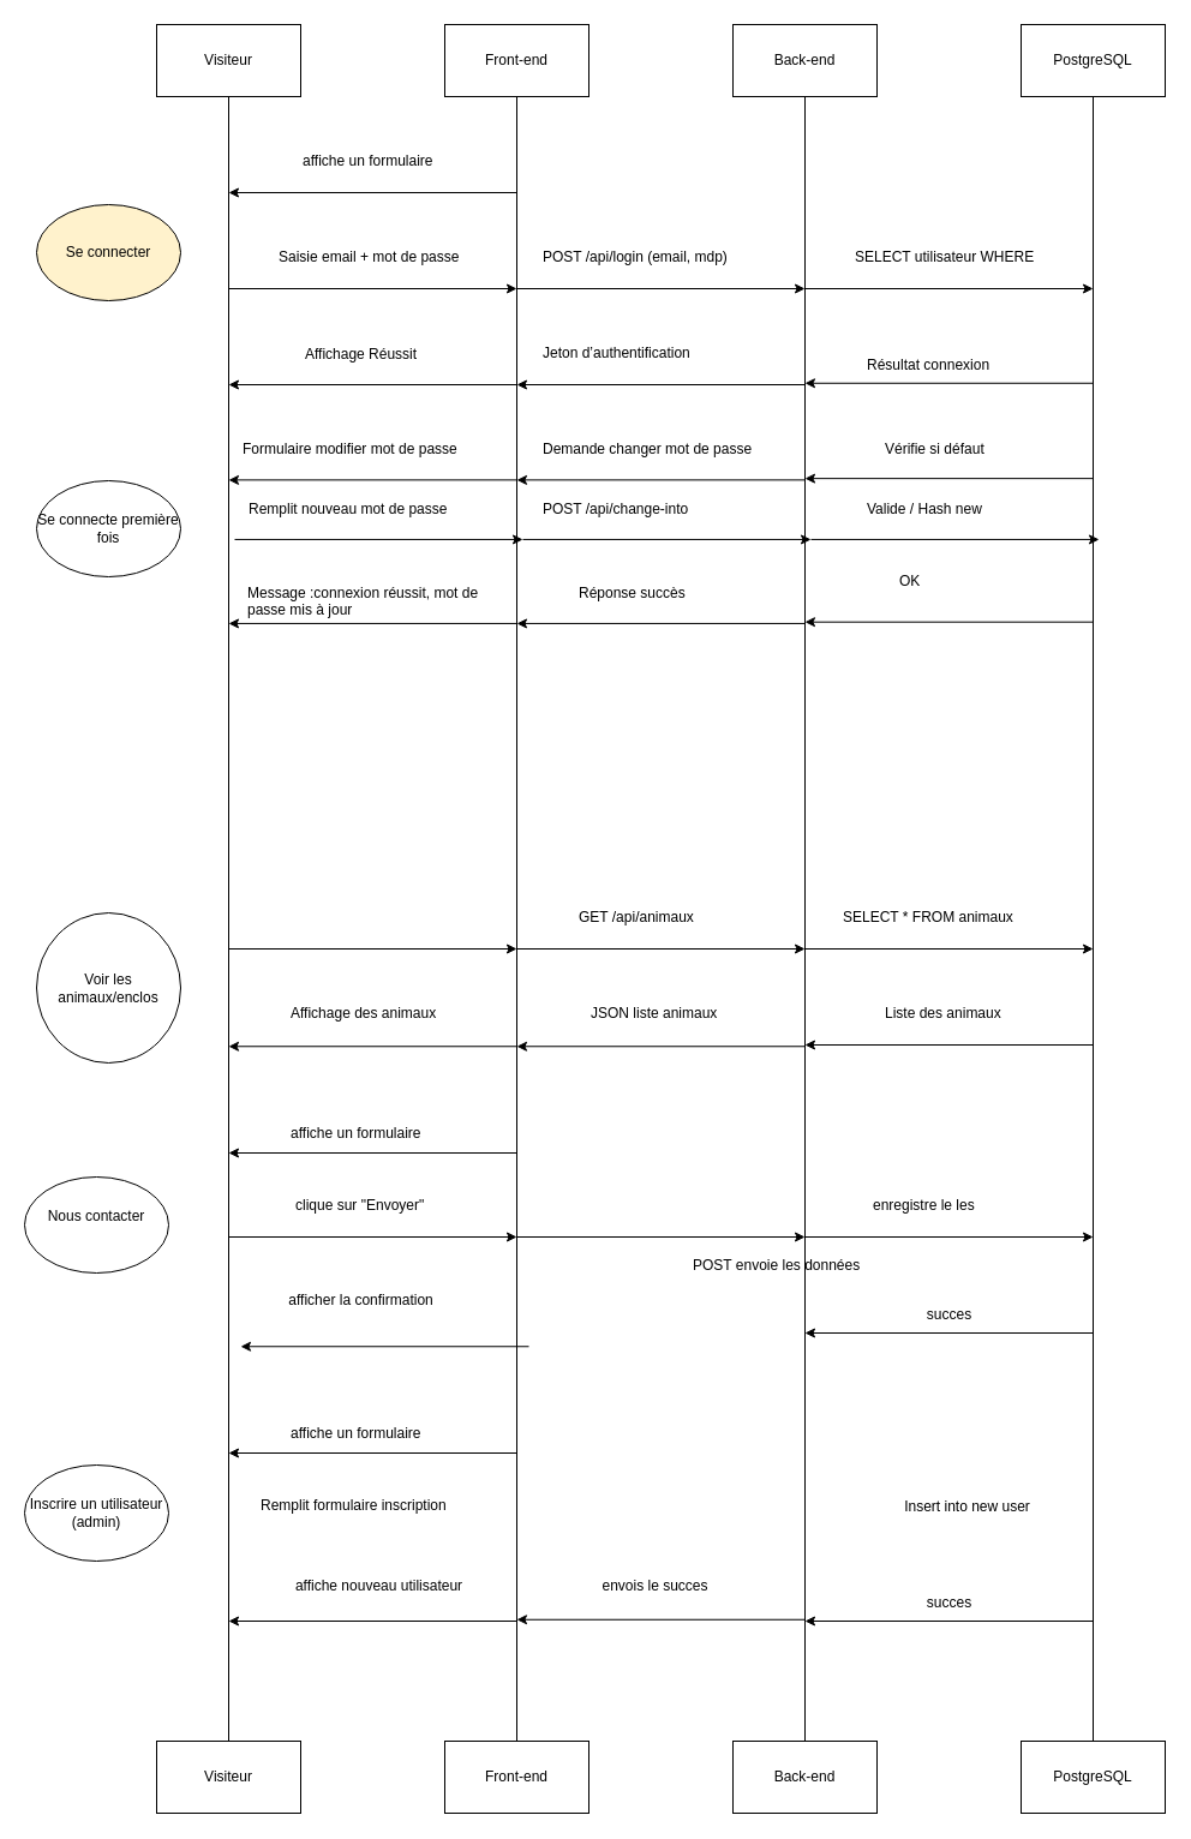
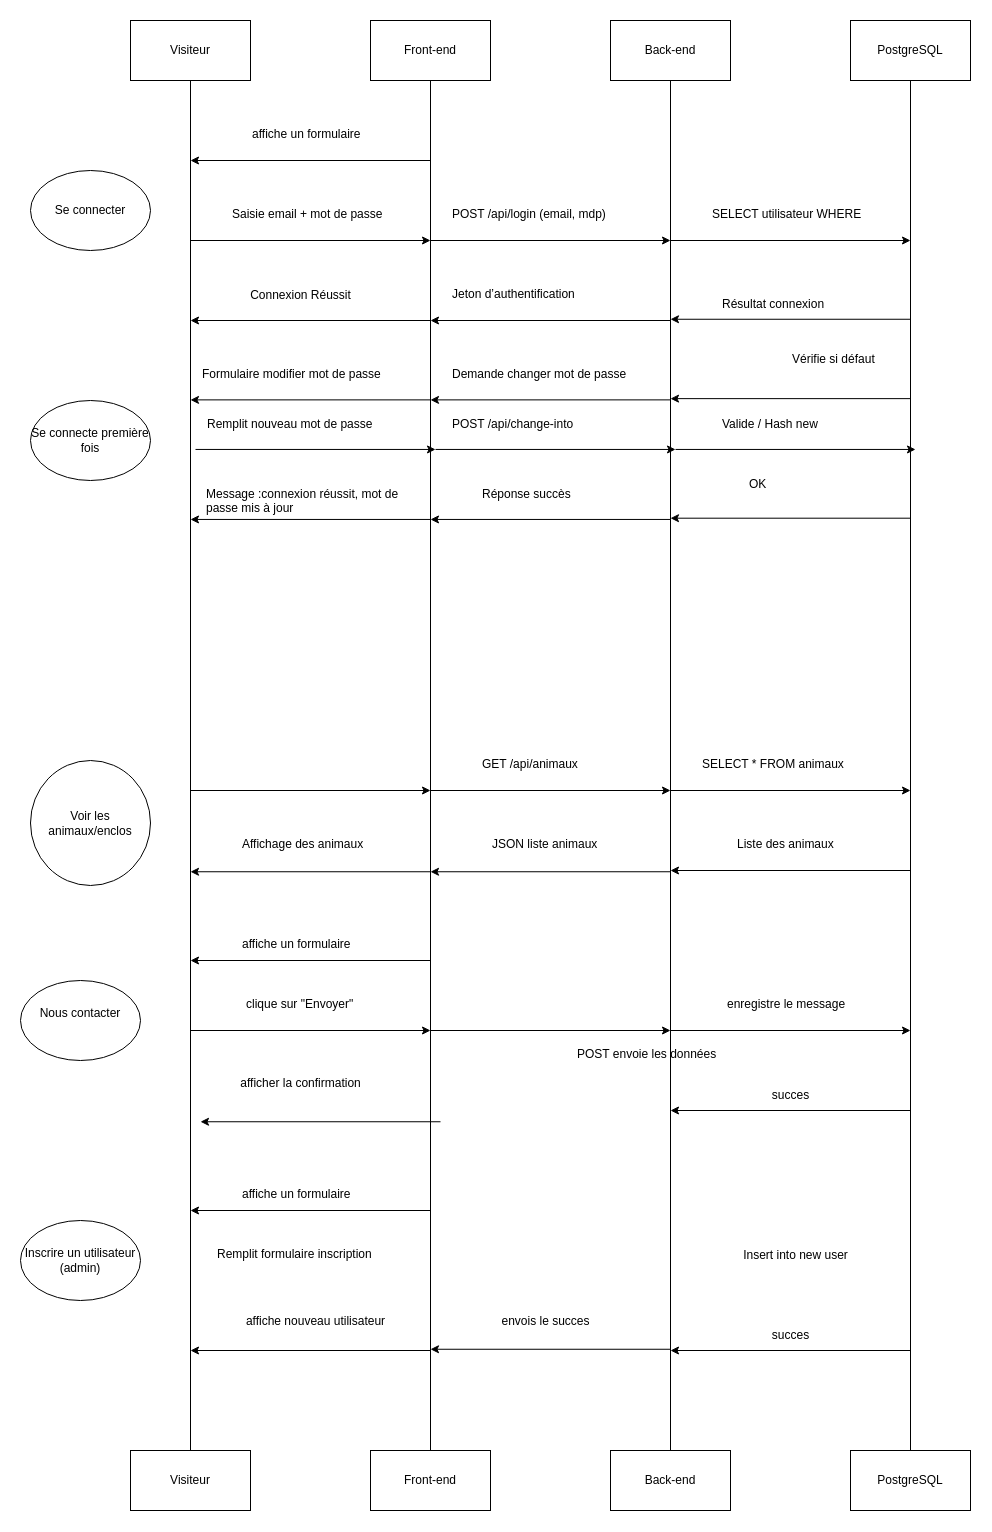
  <mxCell id="0" />
  <mxCell id="1" parent="0" />
- <mxCell id="2" value="Se connecter" style="ellipse;whiteSpace=wrap;html=1;fillColor=#fff2cc;" vertex="1" parent="1"><mxGeometry x="30" y="170" width="120" height="80" as="geometry" /></mxCell>
+ <mxCell id="2" value="Se connecter" style="ellipse;whiteSpace=wrap;html=1;" vertex="1" parent="1"><mxGeometry x="30" y="170" width="120" height="80" as="geometry" /></mxCell>
  <mxCell id="3" value="Visiteur" style="rounded=0;whiteSpace=wrap;html=1;" vertex="1" parent="1"><mxGeometry x="130" y="20" width="120" height="60" as="geometry" /></mxCell>
  <mxCell id="4" value="Front-end" style="rounded=0;whiteSpace=wrap;html=1;" vertex="1" parent="1"><mxGeometry x="370" y="20" width="120" height="60" as="geometry" /></mxCell>
  <mxCell id="5" value="Back-end" style="rounded=0;whiteSpace=wrap;html=1;" vertex="1" parent="1"><mxGeometry x="610" y="20" width="120" height="60" as="geometry" /></mxCell>
  <mxCell id="6" value="PostgreSQL" style="rounded=0;whiteSpace=wrap;html=1;" vertex="1" parent="1"><mxGeometry x="850" y="20" width="120" height="60" as="geometry" /></mxCell>
  <mxCell id="7" value="Saisie email + mot de passe" style="text;whiteSpace=wrap;" vertex="1" parent="1"><mxGeometry x="230" y="200" width="180" height="40" as="geometry" /></mxCell>
  <mxCell id="8" value="POST /api/login (email, mdp)" style="text;whiteSpace=wrap;" vertex="1" parent="1"><mxGeometry x="450" y="200" width="190" height="40" as="geometry" /></mxCell>
  <mxCell id="9" value="SELECT utilisateur WHERE" style="text;whiteSpace=wrap;" vertex="1" parent="1"><mxGeometry x="710" y="200" width="180" height="40" as="geometry" /></mxCell>
  <mxCell id="10" value="Résultat connexion" style="text;whiteSpace=wrap;" vertex="1" parent="1"><mxGeometry x="720" y="290" width="130" height="40" as="geometry" /></mxCell>
  <mxCell id="11" value="Jeton d’authentification" style="text;whiteSpace=wrap;" vertex="1" parent="1"><mxGeometry x="450" y="280" width="160" height="40" as="geometry" /></mxCell>
- <mxCell id="12" value="Affichage Réussit" style="text;html=1;align=center;verticalAlign=middle;resizable=0;points=[];autosize=1;strokeColor=none;fillColor=none;" vertex="1" parent="1"><mxGeometry x="240" y="280" width="120" height="30" as="geometry" /></mxCell>
+ <mxCell id="12" value="Connexion Réussit" style="text;html=1;align=center;verticalAlign=middle;resizable=0;points=[];autosize=1;strokeColor=none;fillColor=none;" vertex="1" parent="1"><mxGeometry x="240" y="280" width="120" height="30" as="geometry" /></mxCell>
  <mxCell id="13" value="Visiteur" style="rounded=0;whiteSpace=wrap;html=1;" vertex="1" parent="1"><mxGeometry x="130" y="1450" width="120" height="60" as="geometry" /></mxCell>
  <mxCell id="14" value="Front-end" style="rounded=0;whiteSpace=wrap;html=1;" vertex="1" parent="1"><mxGeometry x="370" y="1450" width="120" height="60" as="geometry" /></mxCell>
  <mxCell id="15" value="Back-end" style="rounded=0;whiteSpace=wrap;html=1;" vertex="1" parent="1"><mxGeometry x="610" y="1450" width="120" height="60" as="geometry" /></mxCell>
  <mxCell id="16" value="PostgreSQL" style="rounded=0;whiteSpace=wrap;html=1;" vertex="1" parent="1"><mxGeometry x="850" y="1450" width="120" height="60" as="geometry" /></mxCell>
  <mxCell id="17" value="" style="endArrow=none;html=1;rounded=0;entryX=0.5;entryY=1;entryDx=0;entryDy=0;" edge="1" parent="1" source="13" target="3"><mxGeometry width="50" height="50" relative="1" as="geometry"><mxPoint x="160" y="340" as="sourcePoint" /><mxPoint x="210" y="290" as="targetPoint" /></mxGeometry></mxCell>
  <mxCell id="18" value="" style="endArrow=none;html=1;rounded=0;entryX=0.5;entryY=1;entryDx=0;entryDy=0;exitX=0.5;exitY=0;exitDx=0;exitDy=0;" edge="1" parent="1" source="14" target="4"><mxGeometry width="50" height="50" relative="1" as="geometry"><mxPoint x="420" y="510" as="sourcePoint" /><mxPoint x="420" y="180" as="targetPoint" /></mxGeometry></mxCell>
  <mxCell id="19" value="" style="endArrow=none;html=1;rounded=0;entryX=0.5;entryY=1;entryDx=0;entryDy=0;exitX=0.5;exitY=0;exitDx=0;exitDy=0;" edge="1" parent="1" source="15" target="5"><mxGeometry width="50" height="50" relative="1" as="geometry"><mxPoint x="440" y="500" as="sourcePoint" /><mxPoint x="440" y="170" as="targetPoint" /></mxGeometry></mxCell>
  <mxCell id="20" value="" style="endArrow=none;html=1;rounded=0;entryX=0.5;entryY=1;entryDx=0;entryDy=0;exitX=0.5;exitY=0;exitDx=0;exitDy=0;" edge="1" parent="1" source="16" target="6"><mxGeometry width="50" height="50" relative="1" as="geometry"><mxPoint x="680" y="500" as="sourcePoint" /><mxPoint x="680" y="170" as="targetPoint" /></mxGeometry></mxCell>
  <mxCell id="21" value="" style="endArrow=classic;html=1;rounded=0;" edge="1" parent="1"><mxGeometry width="50" height="50" relative="1" as="geometry"><mxPoint x="190" y="240" as="sourcePoint" /><mxPoint x="430" y="240" as="targetPoint" /></mxGeometry></mxCell>
  <mxCell id="22" value="" style="endArrow=classic;html=1;rounded=0;" edge="1" parent="1"><mxGeometry width="50" height="50" relative="1" as="geometry"><mxPoint x="430" y="240" as="sourcePoint" /><mxPoint x="670" y="240" as="targetPoint" /></mxGeometry></mxCell>
  <mxCell id="23" value="" style="endArrow=classic;html=1;rounded=0;" edge="1" parent="1"><mxGeometry width="50" height="50" relative="1" as="geometry"><mxPoint x="670" y="240" as="sourcePoint" /><mxPoint x="910" y="240" as="targetPoint" /></mxGeometry></mxCell>
  <mxCell id="24" value="" style="endArrow=classic;html=1;rounded=0;" edge="1" parent="1"><mxGeometry width="50" height="50" relative="1" as="geometry"><mxPoint x="670" y="320" as="sourcePoint" /><mxPoint x="430" y="320" as="targetPoint" /></mxGeometry></mxCell>
  <mxCell id="25" value="" style="endArrow=classic;html=1;rounded=0;" edge="1" parent="1"><mxGeometry width="50" height="50" relative="1" as="geometry"><mxPoint x="910" y="318.75" as="sourcePoint" /><mxPoint x="670" y="318.75" as="targetPoint" /></mxGeometry></mxCell>
  <mxCell id="26" value="" style="endArrow=classic;html=1;rounded=0;" edge="1" parent="1"><mxGeometry width="50" height="50" relative="1" as="geometry"><mxPoint x="430" y="320" as="sourcePoint" /><mxPoint x="190" y="320" as="targetPoint" /></mxGeometry></mxCell>
  <mxCell id="27" value="GET /api/animaux" style="text;whiteSpace=wrap;" vertex="1" parent="1"><mxGeometry x="480" y="750" width="130" height="40" as="geometry" /></mxCell>
  <mxCell id="28" value="SELECT * FROM animaux" style="text;whiteSpace=wrap;" vertex="1" parent="1"><mxGeometry x="700" y="750" width="180" height="40" as="geometry" /></mxCell>
  <mxCell id="29" value="Liste des animaux" style="text;whiteSpace=wrap;" vertex="1" parent="1"><mxGeometry x="735" y="830" width="130" height="40" as="geometry" /></mxCell>
  <mxCell id="30" value="JSON liste animaux" style="text;whiteSpace=wrap;" vertex="1" parent="1"><mxGeometry x="490" y="830" width="140" height="40" as="geometry" /></mxCell>
  <mxCell id="31" value="Affichage des animaux" style="text;whiteSpace=wrap;" vertex="1" parent="1"><mxGeometry x="240" y="830" width="150" height="40" as="geometry" /></mxCell>
  <mxCell id="32" value="Voir les animaux/enclos" style="ellipse;whiteSpace=wrap;html=1;" vertex="1" parent="1"><mxGeometry x="30" y="760" width="120" height="125" as="geometry" /></mxCell>
  <mxCell id="33" value="" style="endArrow=classic;html=1;rounded=0;" edge="1" parent="1"><mxGeometry width="50" height="50" relative="1" as="geometry"><mxPoint x="190" y="790" as="sourcePoint" /><mxPoint x="430" y="790" as="targetPoint" /></mxGeometry></mxCell>
  <mxCell id="34" value="" style="endArrow=classic;html=1;rounded=0;" edge="1" parent="1"><mxGeometry width="50" height="50" relative="1" as="geometry"><mxPoint x="430" y="790" as="sourcePoint" /><mxPoint x="670" y="790" as="targetPoint" /></mxGeometry></mxCell>
  <mxCell id="35" value="" style="endArrow=classic;html=1;rounded=0;" edge="1" parent="1"><mxGeometry width="50" height="50" relative="1" as="geometry"><mxPoint x="670" y="790" as="sourcePoint" /><mxPoint x="910" y="790" as="targetPoint" /></mxGeometry></mxCell>
  <mxCell id="36" value="" style="endArrow=classic;html=1;rounded=0;" edge="1" parent="1"><mxGeometry width="50" height="50" relative="1" as="geometry"><mxPoint x="670" y="871.25" as="sourcePoint" /><mxPoint x="430" y="871.25" as="targetPoint" /></mxGeometry></mxCell>
  <mxCell id="37" value="" style="endArrow=classic;html=1;rounded=0;" edge="1" parent="1"><mxGeometry width="50" height="50" relative="1" as="geometry"><mxPoint x="910" y="870" as="sourcePoint" /><mxPoint x="670" y="870" as="targetPoint" /></mxGeometry></mxCell>
  <mxCell id="38" value="" style="endArrow=classic;html=1;rounded=0;" edge="1" parent="1"><mxGeometry width="50" height="50" relative="1" as="geometry"><mxPoint x="430" y="871.25" as="sourcePoint" /><mxPoint x="190" y="871.25" as="targetPoint" /></mxGeometry></mxCell>
  <mxCell id="39" value="&#10;Nous contacter&#10;&#10;" style="ellipse;whiteSpace=wrap;html=1;" vertex="1" parent="1"><mxGeometry x="20" y="980" width="120" height="80" as="geometry" /></mxCell>
  <mxCell id="40" value="affiche un formulaire" style="text;whiteSpace=wrap;html=1;" vertex="1" parent="1"><mxGeometry x="240" y="930" width="140" height="40" as="geometry" /></mxCell>
  <mxCell id="41" value="clique sur &quot;Envoyer&quot;" style="text;whiteSpace=wrap;html=1;" vertex="1" parent="1"><mxGeometry x="244" y="990" width="140" height="30" as="geometry" /></mxCell>
  <mxCell id="42" value="POST envoie les données" style="text;whiteSpace=wrap;html=1;" vertex="1" parent="1"><mxGeometry x="575" y="1040" width="160" height="30" as="geometry" /></mxCell>
- <mxCell id="43" value="enregistre le les" style="text;whiteSpace=wrap;html=1;" vertex="1" parent="1"><mxGeometry x="725" y="990" width="150" height="30" as="geometry" /></mxCell>
+ <mxCell id="43" value="enregistre le message" style="text;whiteSpace=wrap;html=1;" vertex="1" parent="1"><mxGeometry x="725" y="990" width="150" height="30" as="geometry" /></mxCell>
  <mxCell id="44" value="succes" style="text;html=1;align=center;verticalAlign=middle;resizable=0;points=[];autosize=1;strokeColor=none;fillColor=none;" vertex="1" parent="1"><mxGeometry x="760" y="1080" width="60" height="30" as="geometry" /></mxCell>
  <mxCell id="45" value="envois le succes" style="text;html=1;align=center;verticalAlign=middle;resizable=0;points=[];autosize=1;strokeColor=none;fillColor=none;" vertex="1" parent="1"><mxGeometry x="490" y="1305.5" width="110" height="30" as="geometry" /></mxCell>
  <mxCell id="46" value="afficher la confirmation" style="text;html=1;align=center;verticalAlign=middle;resizable=0;points=[];autosize=1;strokeColor=none;fillColor=none;" vertex="1" parent="1"><mxGeometry x="230" y="1068" width="140" height="30" as="geometry" /></mxCell>
  <mxCell id="47" value="" style="endArrow=classic;html=1;rounded=0;" edge="1" parent="1"><mxGeometry width="50" height="50" relative="1" as="geometry"><mxPoint x="430" y="1030" as="sourcePoint" /><mxPoint x="670" y="1030" as="targetPoint" /></mxGeometry></mxCell>
  <mxCell id="48" value="" style="endArrow=classic;html=1;rounded=0;" edge="1" parent="1"><mxGeometry width="50" height="50" relative="1" as="geometry"><mxPoint x="670" y="1030" as="sourcePoint" /><mxPoint x="910" y="1030" as="targetPoint" /></mxGeometry></mxCell>
  <mxCell id="49" value="" style="endArrow=classic;html=1;rounded=0;" edge="1" parent="1"><mxGeometry width="50" height="50" relative="1" as="geometry"><mxPoint x="190" y="1030" as="sourcePoint" /><mxPoint x="430" y="1030" as="targetPoint" /></mxGeometry></mxCell>
  <mxCell id="50" value="" style="endArrow=classic;html=1;rounded=0;" edge="1" parent="1"><mxGeometry width="50" height="50" relative="1" as="geometry"><mxPoint x="670" y="1348.75" as="sourcePoint" /><mxPoint x="430" y="1348.75" as="targetPoint" /></mxGeometry></mxCell>
  <mxCell id="51" value="" style="endArrow=classic;html=1;rounded=0;" edge="1" parent="1"><mxGeometry width="50" height="50" relative="1" as="geometry"><mxPoint x="910" y="1110" as="sourcePoint" /><mxPoint x="670" y="1110" as="targetPoint" /></mxGeometry></mxCell>
  <mxCell id="52" value="" style="endArrow=classic;html=1;rounded=0;" edge="1" parent="1"><mxGeometry width="50" height="50" relative="1" as="geometry"><mxPoint x="430" y="960" as="sourcePoint" /><mxPoint x="190" y="960" as="targetPoint" /></mxGeometry></mxCell>
  <mxCell id="53" value="affiche un formulaire" style="text;whiteSpace=wrap;html=1;" vertex="1" parent="1"><mxGeometry x="250" y="120" width="140" height="40" as="geometry" /></mxCell>
  <mxCell id="54" value="" style="endArrow=classic;html=1;rounded=0;" edge="1" parent="1"><mxGeometry width="50" height="50" relative="1" as="geometry"><mxPoint x="430" y="160" as="sourcePoint" /><mxPoint x="190" y="160" as="targetPoint" /></mxGeometry></mxCell>
  <mxCell id="55" value="Remplit formulaire inscription" style="text;whiteSpace=wrap;" vertex="1" parent="1"><mxGeometry x="215" y="1240" width="190" height="40" as="geometry" /></mxCell>
  <mxCell id="56" value="" style="endArrow=classic;html=1;rounded=0;" edge="1" parent="1"><mxGeometry width="50" height="50" relative="1" as="geometry"><mxPoint x="440" y="1121.25" as="sourcePoint" /><mxPoint x="200" y="1121.25" as="targetPoint" /></mxGeometry></mxCell>
  <mxCell id="57" value="affiche un formulaire" style="text;whiteSpace=wrap;html=1;" vertex="1" parent="1"><mxGeometry x="240" y="1180" width="140" height="40" as="geometry" /></mxCell>
  <mxCell id="58" value="" style="endArrow=classic;html=1;rounded=0;" edge="1" parent="1"><mxGeometry width="50" height="50" relative="1" as="geometry"><mxPoint x="430" y="1210" as="sourcePoint" /><mxPoint x="190" y="1210" as="targetPoint" /></mxGeometry></mxCell>
- <mxCell id="59" value="Insert into new user" style="text;html=1;align=center;verticalAlign=middle;resizable=0;points=[];autosize=1;strokeColor=none;fillColor=none;" vertex="1" parent="1"><mxGeometry x="740" y="1240" width="130" height="30" as="geometry" /></mxCell>
+ <mxCell id="59" value="Insert into new user" style="text;html=1;align=center;verticalAlign=middle;resizable=0;points=[];autosize=1;strokeColor=none;fillColor=none;" vertex="1" parent="1"><mxGeometry x="730" y="1240" width="130" height="30" as="geometry" /></mxCell>
  <mxCell id="60" value="succes" style="text;html=1;align=center;verticalAlign=middle;resizable=0;points=[];autosize=1;strokeColor=none;fillColor=none;" vertex="1" parent="1"><mxGeometry x="760" y="1320" width="60" height="30" as="geometry" /></mxCell>
  <mxCell id="61" value="" style="endArrow=classic;html=1;rounded=0;" edge="1" parent="1"><mxGeometry width="50" height="50" relative="1" as="geometry"><mxPoint x="910" y="1350" as="sourcePoint" /><mxPoint x="670" y="1350" as="targetPoint" /></mxGeometry></mxCell>
  <mxCell id="62" value="affiche nouveau utilisateur" style="text;html=1;align=center;verticalAlign=middle;resizable=0;points=[];autosize=1;strokeColor=none;fillColor=none;" vertex="1" parent="1"><mxGeometry x="235" y="1305.5" width="160" height="30" as="geometry" /></mxCell>
  <mxCell id="63" value="" style="endArrow=classic;html=1;rounded=0;" edge="1" parent="1"><mxGeometry width="50" height="50" relative="1" as="geometry"><mxPoint x="430" y="1350" as="sourcePoint" /><mxPoint x="190" y="1350" as="targetPoint" /></mxGeometry></mxCell>
  <mxCell id="64" value="Inscrire un utilisateur (admin)" style="ellipse;whiteSpace=wrap;html=1;" vertex="1" parent="1"><mxGeometry x="20" y="1220" width="120" height="80" as="geometry" /></mxCell>
- <mxCell id="65" value="Vérifie si défaut" style="text;whiteSpace=wrap;" vertex="1" parent="1"><mxGeometry x="735" y="360" width="120" height="40" as="geometry" /></mxCell>
+ <mxCell id="65" value="Vérifie si défaut" style="text;whiteSpace=wrap;" vertex="1" parent="1"><mxGeometry x="790" y="345" width="120" height="40" as="geometry" /></mxCell>
  <mxCell id="66" value="Demande changer mot de passe" style="text;whiteSpace=wrap;" vertex="1" parent="1"><mxGeometry x="450" y="360" width="210" height="40" as="geometry" /></mxCell>
  <mxCell id="67" value="Formulaire modifier mot de passe" style="text;whiteSpace=wrap;" vertex="1" parent="1"><mxGeometry x="200" y="360" width="210" height="40" as="geometry" /></mxCell>
  <mxCell id="68" value="Remplit nouveau mot de passe" style="text;whiteSpace=wrap;" vertex="1" parent="1"><mxGeometry x="205" y="410" width="200" height="40" as="geometry" /></mxCell>
  <mxCell id="69" value="POST /api/change-into" style="text;whiteSpace=wrap;" vertex="1" parent="1"><mxGeometry x="450" y="410" width="190" height="40" as="geometry" /></mxCell>
  <mxCell id="70" value="Valide / Hash new" style="text;whiteSpace=wrap;" vertex="1" parent="1"><mxGeometry x="720" y="410" width="130" height="40" as="geometry" /></mxCell>
  <mxCell id="71" value="OK" style="text;whiteSpace=wrap;" vertex="1" parent="1"><mxGeometry x="747" y="470" width="50" height="40" as="geometry" /></mxCell>
  <mxCell id="72" value="Réponse succès" style="text;whiteSpace=wrap;" vertex="1" parent="1"><mxGeometry x="480" y="480" width="120" height="40" as="geometry" /></mxCell>
  <mxCell id="73" value="Message :connexion réussit, mot de passe mis à jour" style="text;whiteSpace=wrap;" vertex="1" parent="1"><mxGeometry x="204" y="480" width="220" height="40" as="geometry" /></mxCell>
  <mxCell id="74" value="" style="endArrow=classic;html=1;rounded=0;" edge="1" parent="1"><mxGeometry width="50" height="50" relative="1" as="geometry"><mxPoint x="670" y="399.39" as="sourcePoint" /><mxPoint x="430" y="399.39" as="targetPoint" /></mxGeometry></mxCell>
  <mxCell id="75" value="" style="endArrow=classic;html=1;rounded=0;" edge="1" parent="1"><mxGeometry width="50" height="50" relative="1" as="geometry"><mxPoint x="910" y="398.14" as="sourcePoint" /><mxPoint x="670" y="398.14" as="targetPoint" /></mxGeometry></mxCell>
  <mxCell id="76" value="" style="endArrow=classic;html=1;rounded=0;" edge="1" parent="1"><mxGeometry width="50" height="50" relative="1" as="geometry"><mxPoint x="430" y="399.39" as="sourcePoint" /><mxPoint x="190" y="399.39" as="targetPoint" /></mxGeometry></mxCell>
  <mxCell id="77" value="" style="endArrow=classic;html=1;rounded=0;" edge="1" parent="1"><mxGeometry width="50" height="50" relative="1" as="geometry"><mxPoint x="670" y="518.95" as="sourcePoint" /><mxPoint x="430" y="518.95" as="targetPoint" /></mxGeometry></mxCell>
  <mxCell id="78" value="" style="endArrow=classic;html=1;rounded=0;" edge="1" parent="1"><mxGeometry width="50" height="50" relative="1" as="geometry"><mxPoint x="910" y="517.7" as="sourcePoint" /><mxPoint x="670" y="517.7" as="targetPoint" /></mxGeometry></mxCell>
  <mxCell id="79" value="" style="endArrow=classic;html=1;rounded=0;" edge="1" parent="1"><mxGeometry width="50" height="50" relative="1" as="geometry"><mxPoint x="430" y="518.95" as="sourcePoint" /><mxPoint x="190" y="518.95" as="targetPoint" /></mxGeometry></mxCell>
  <mxCell id="80" value="" style="endArrow=classic;html=1;rounded=0;" edge="1" parent="1"><mxGeometry width="50" height="50" relative="1" as="geometry"><mxPoint x="195" y="448.95" as="sourcePoint" /><mxPoint x="435" y="448.95" as="targetPoint" /></mxGeometry></mxCell>
  <mxCell id="81" value="" style="endArrow=classic;html=1;rounded=0;" edge="1" parent="1"><mxGeometry width="50" height="50" relative="1" as="geometry"><mxPoint x="435" y="448.95" as="sourcePoint" /><mxPoint x="675" y="448.95" as="targetPoint" /></mxGeometry></mxCell>
  <mxCell id="82" value="" style="endArrow=classic;html=1;rounded=0;" edge="1" parent="1"><mxGeometry width="50" height="50" relative="1" as="geometry"><mxPoint x="675" y="448.95" as="sourcePoint" /><mxPoint x="915" y="448.95" as="targetPoint" /></mxGeometry></mxCell>
  <mxCell id="83" value="Se connecte première fois" style="ellipse;whiteSpace=wrap;html=1;" vertex="1" parent="1"><mxGeometry x="30" y="400" width="120" height="80" as="geometry" /></mxCell>
